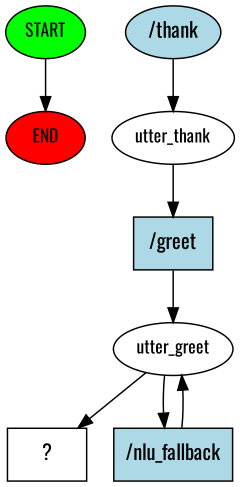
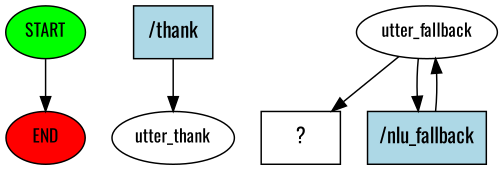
  digraph {
    fontname=Oswald
    node [fontname=Oswald style=filled]
    edge [fontname=Oswald]
    n1 [fillcolor=green fontsize=12 label=START]
    n2 [fillcolor=red fontsize=12 label=END]
-   n3 [fillcolor=lightblue label="/thank" shape=ellipse]
+   n3 [fillcolor=lightblue label="/thank" shape=rect]
    n4 [fontsize=12 label=utter_thank style=""]
-   n5 [fillcolor=lightblue label="/greet" shape=rect]
-   n6 [fontsize=12 label=utter_greet style=""]
+   n6 [fontsize=12 label=utter_fallback style=""]
    n7 [label="  ?  " shape=rect style=""]
    n8 [fillcolor=lightblue label="/nlu_fallback" shape=rect]
    n1 -> n2
    n3 -> n4
-   n4 -> n5
-   n5 -> n6
    n6 -> n7
    n6 -> n8
    n8 -> n6
  }
